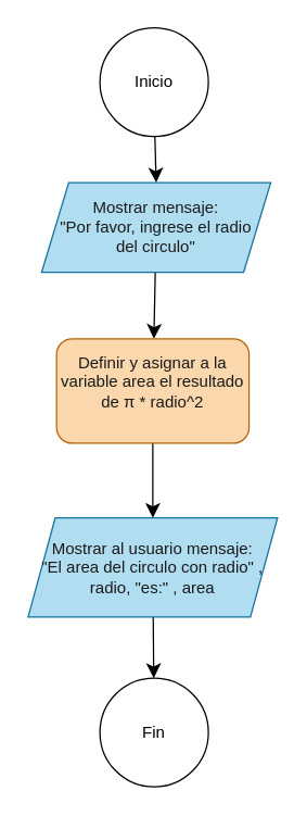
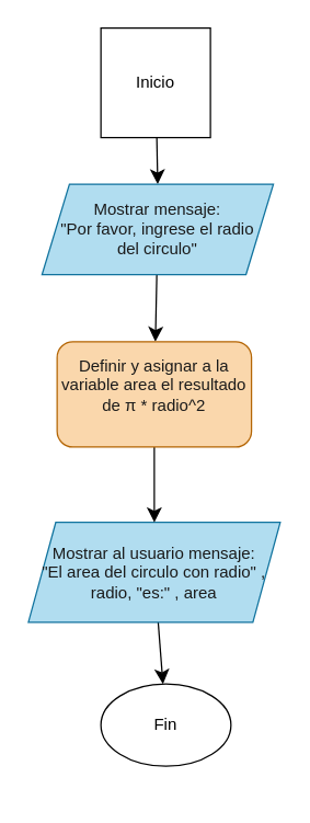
  <mxCell id="0" />
  <mxCell id="1" parent="0" />
- <mxCell id="2" value="Fin" style="ellipse;whiteSpace=wrap;html=1;aspect=fixed;" vertex="1" parent="1"><mxGeometry x="73" y="499" width="80" height="80" as="geometry" /></mxCell>
+ <mxCell id="2" value="Fin" style="ellipse;whiteSpace=wrap;html=1;aspect=fixed;" vertex="1" parent="1"><mxGeometry x="73" y="499" width="95" height="60" as="geometry" /></mxCell>
  <mxCell id="3" value="" style="edgeStyle=none;curved=1;rounded=0;orthogonalLoop=1;jettySize=auto;html=1;fontSize=12;startSize=8;endSize=8;entryX=0.5;entryY=0;entryDx=0;entryDy=0;" edge="1" parent="1" source="4" target="8"><mxGeometry relative="1" as="geometry" /></mxCell>
- <mxCell id="4" value="Inicio" style="ellipse;whiteSpace=wrap;html=1;aspect=fixed;" vertex="1" parent="1"><mxGeometry x="73" y="20" width="80" height="80" as="geometry" /></mxCell>
+ <mxCell id="4" value="Inicio" style="whiteSpace=wrap;html=1;aspect=fixed;rounded=0;" vertex="1" parent="1"><mxGeometry x="73" y="20" width="80" height="80" as="geometry" /></mxCell>
  <mxCell id="5" value="" style="edgeStyle=none;curved=1;rounded=0;orthogonalLoop=1;jettySize=auto;html=1;fontSize=12;startSize=8;endSize=8;" edge="1" parent="1" source="6" target="2"><mxGeometry relative="1" as="geometry" /></mxCell>
  <mxCell id="6" value="&lt;br&gt;&lt;span style=&quot;color: rgb(26, 26, 26);&quot;&gt;Mostrar al usuario mensaje: &lt;br&gt;&quot;El area del circulo con radio&quot; , radio, &quot;es:&quot; , area&lt;/span&gt;&lt;div&gt;&lt;br/&gt;&lt;/div&gt;" style="shape=parallelogram;perimeter=parallelogramPerimeter;whiteSpace=wrap;html=1;fixedSize=1;fillColor=#b1ddf0;strokeColor=#10739e;" vertex="1" parent="1"><mxGeometry x="20" y="381" width="184" height="73" as="geometry" /></mxCell>
  <mxCell id="7" value="" style="edgeStyle=none;curved=1;rounded=0;orthogonalLoop=1;jettySize=auto;html=1;fontSize=12;startSize=8;endSize=8;" edge="1" parent="1" source="8" target="10"><mxGeometry relative="1" as="geometry" /></mxCell>
  <mxCell id="8" value="&lt;br&gt;&lt;span style=&quot;color: rgb(26, 26, 26);&quot;&gt;Mostrar mensaje: &lt;br&gt;&quot;Por favor, ingrese el radio &lt;br&gt;del circulo&quot;&lt;/span&gt;&lt;div&gt;&lt;br&gt;&lt;/div&gt;" style="shape=parallelogram;perimeter=parallelogramPerimeter;whiteSpace=wrap;html=1;fixedSize=1;fillColor=#b1ddf0;strokeColor=#10739e;" vertex="1" parent="1"><mxGeometry x="30" y="134" width="169" height="66" as="geometry" /></mxCell>
  <mxCell id="9" value="" style="edgeStyle=none;curved=1;rounded=0;orthogonalLoop=1;jettySize=auto;html=1;fontSize=12;startSize=8;endSize=8;" edge="1" parent="1" source="10" target="6"><mxGeometry relative="1" as="geometry" /></mxCell>
  <mxCell id="10" value="&#10;&lt;span style=&quot;color: rgb(26, 26, 26);&quot;&gt;Definir y asignar a la variable area el resultado de π * radio^2&lt;/span&gt;&#10;&#10;" style="rounded=1;whiteSpace=wrap;html=1;fillColor=#fad7ac;strokeColor=#b46504;" vertex="1" parent="1"><mxGeometry x="41" y="249" width="142" height="77" as="geometry" /></mxCell>
